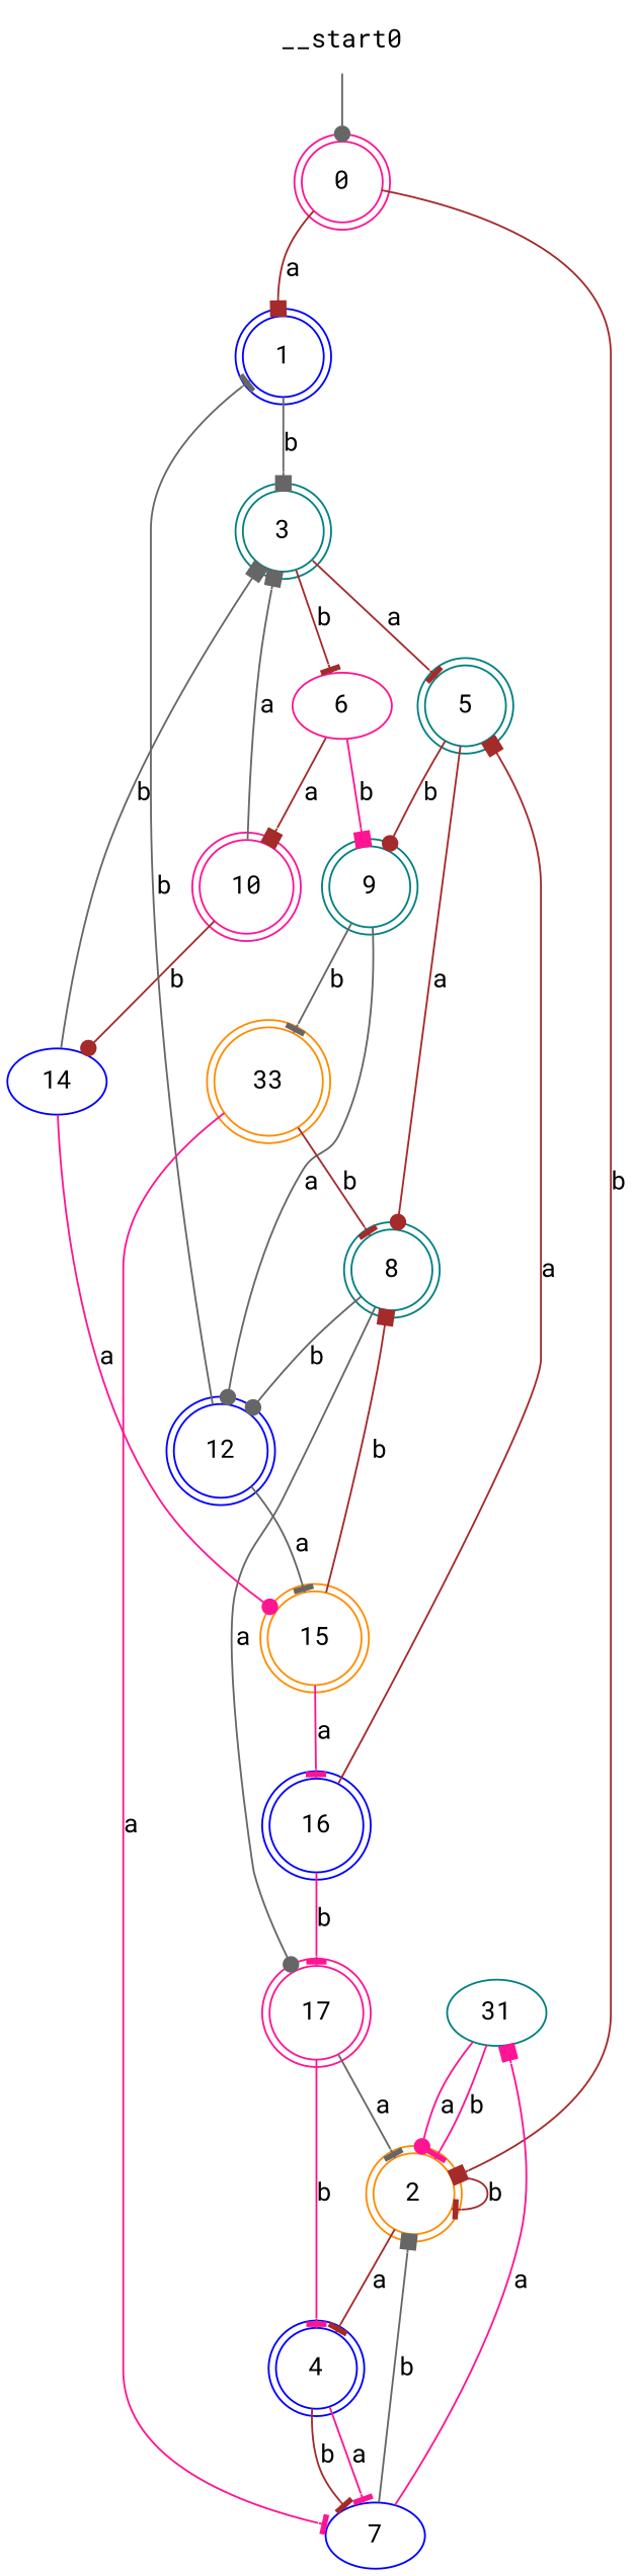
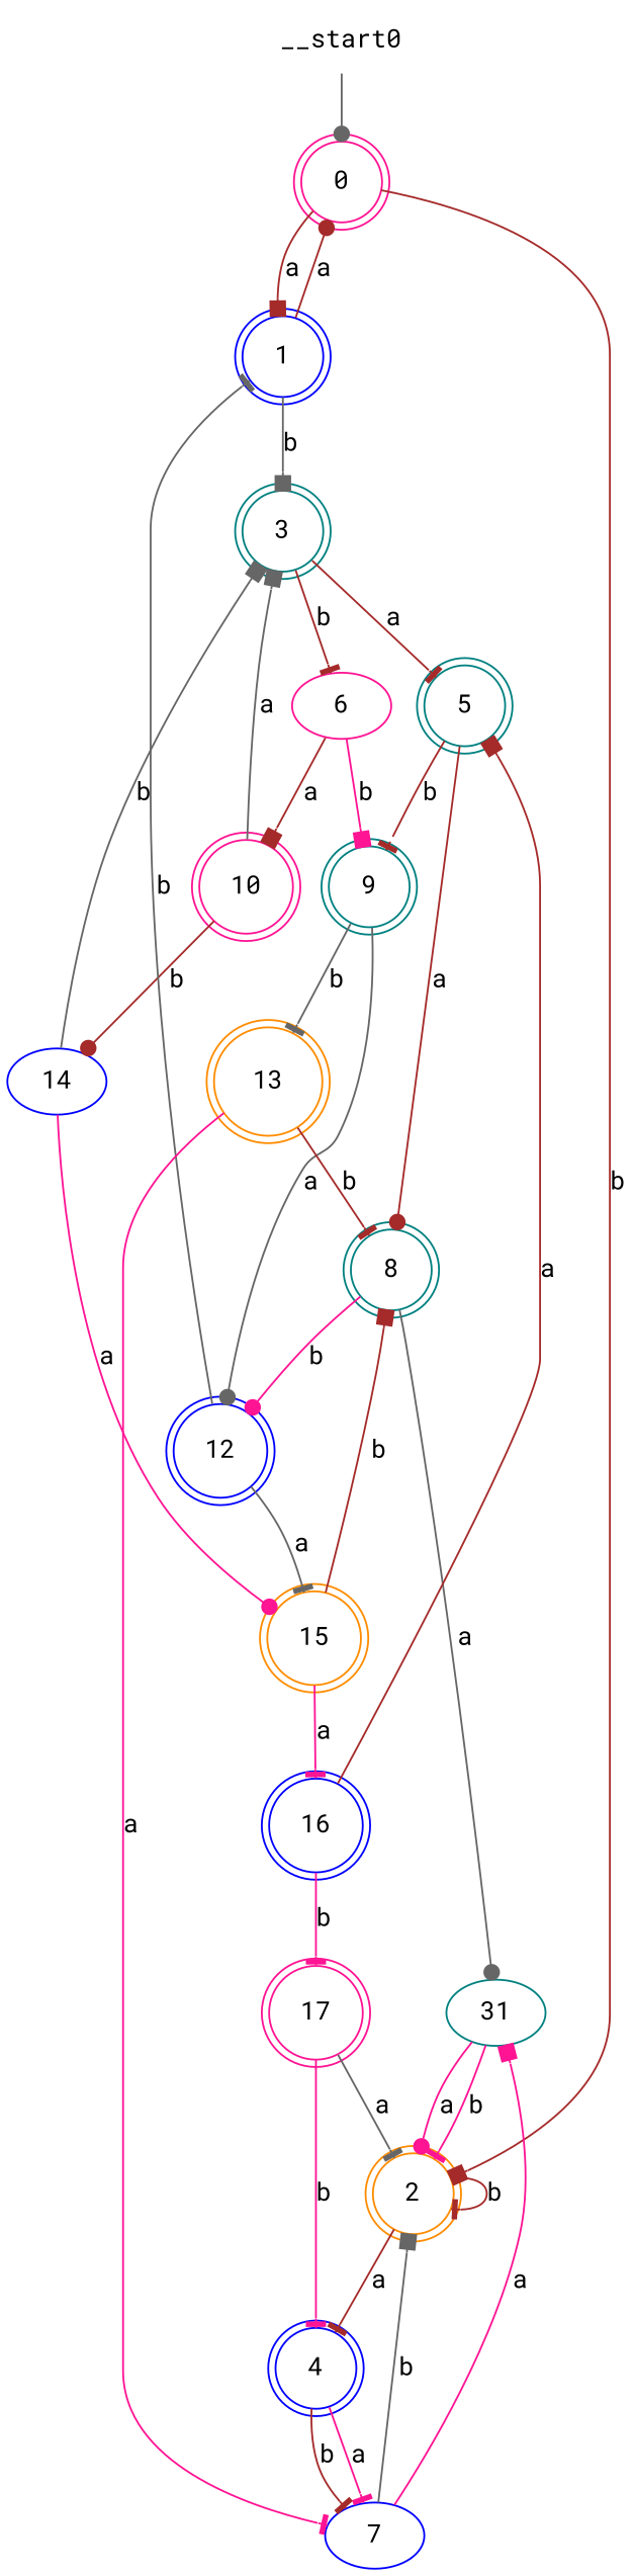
  digraph {
    fontname="Roboto Mono"
    node [color=blue fontname="Roboto Mono" shape=doublecircle]
    edge [arrowhead=tee color=brown fontname="Roboto Mono"]
    __start0 [color=deeppink shape=none]
    0 [color=deeppink]
    1
    2 [color=darkorange]
    3 [color=teal]
    4
    5 [color=teal]
    6 [color=deeppink shape=""]
    7 [shape=""]
    8 [color=teal]
    9 [color=teal]
    10 [color=deeppink]
    n13 [color=teal label=31 shape=""]
    12
-   13 [color=darkorange label=33]
+   13 [color=darkorange]
    14 [shape=""]
    15 [color=darkorange]
    16
    17 [color=deeppink]
    __start0 -> 0 [arrowhead=dot color=gray40]
    0 -> 1 [arrowhead=box label=a]
    0 -> 2 [arrowhead=box label=b]
+   1 -> 0 [arrowhead=dot label=a]
    1 -> 3 [arrowhead=box color=gray40 label=b]
    2 -> 2 [label=b]
    2 -> 4 [label=a]
    3 -> 5 [label=a]
    3 -> 6 [label=b]
    4 -> 7 [color=deeppink label=a]
    4 -> 7 [label=b]
    5 -> 8 [arrowhead=dot label=a]
-   5 -> 9 [arrowhead=dot label=b]
+   5 -> 9 [label=b]
    6 -> 9 [arrowhead=box color=deeppink label=b]
    6 -> 10 [arrowhead=box label=a]
    7 -> 2 [arrowhead=box color=gray40 label=b]
    7 -> n13 [arrowhead=box color=deeppink label=a]
-   8 -> 17 [arrowhead=dot color=gray40 label=a]
-   8 -> 12 [arrowhead=dot color=gray40 label=b]
+   8 -> n13 [arrowhead=dot color=gray40 label=a]
+   8 -> 12 [arrowhead=dot color=deeppink label=b]
    9 -> 12 [arrowhead=dot color=gray40 label=a]
    9 -> 13 [color=gray40 label=b]
    10 -> 3 [arrowhead=box color=gray40 label=a]
    10 -> 14 [arrowhead=dot label=b]
    n13 -> 2 [arrowhead=dot color=deeppink label=a]
    n13 -> 2 [color=deeppink label=b]
    12 -> 1 [color=gray40 label=b]
    12 -> 15 [color=gray40 label=a]
    13 -> 7 [color=deeppink label=a]
    13 -> 8 [label=b]
    14 -> 3 [arrowhead=box color=gray40 label=b]
    14 -> 15 [arrowhead=dot color=deeppink label=a]
    15 -> 8 [arrowhead=box label=b]
    15 -> 16 [color=deeppink label=a]
    16 -> 5 [arrowhead=box label=a]
    16 -> 17 [color=deeppink label=b]
    17 -> 2 [color=gray40 label=a]
    17 -> 4 [color=deeppink label=b]
  }
